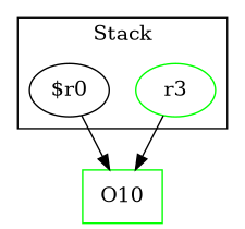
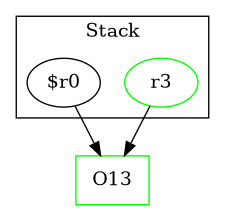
  digraph {
    rankDir=LR
    node [color=green]
    n1 [label=r3]
    "$r0" [color=""]
-   O13 [shape=box label=O10]
+   O13 [shape=box]
    subgraph cluster_1 {
      label=Stack
      n1
      "$r0"
    }
    n1 -> O13
    "$r0" -> O13
  }
